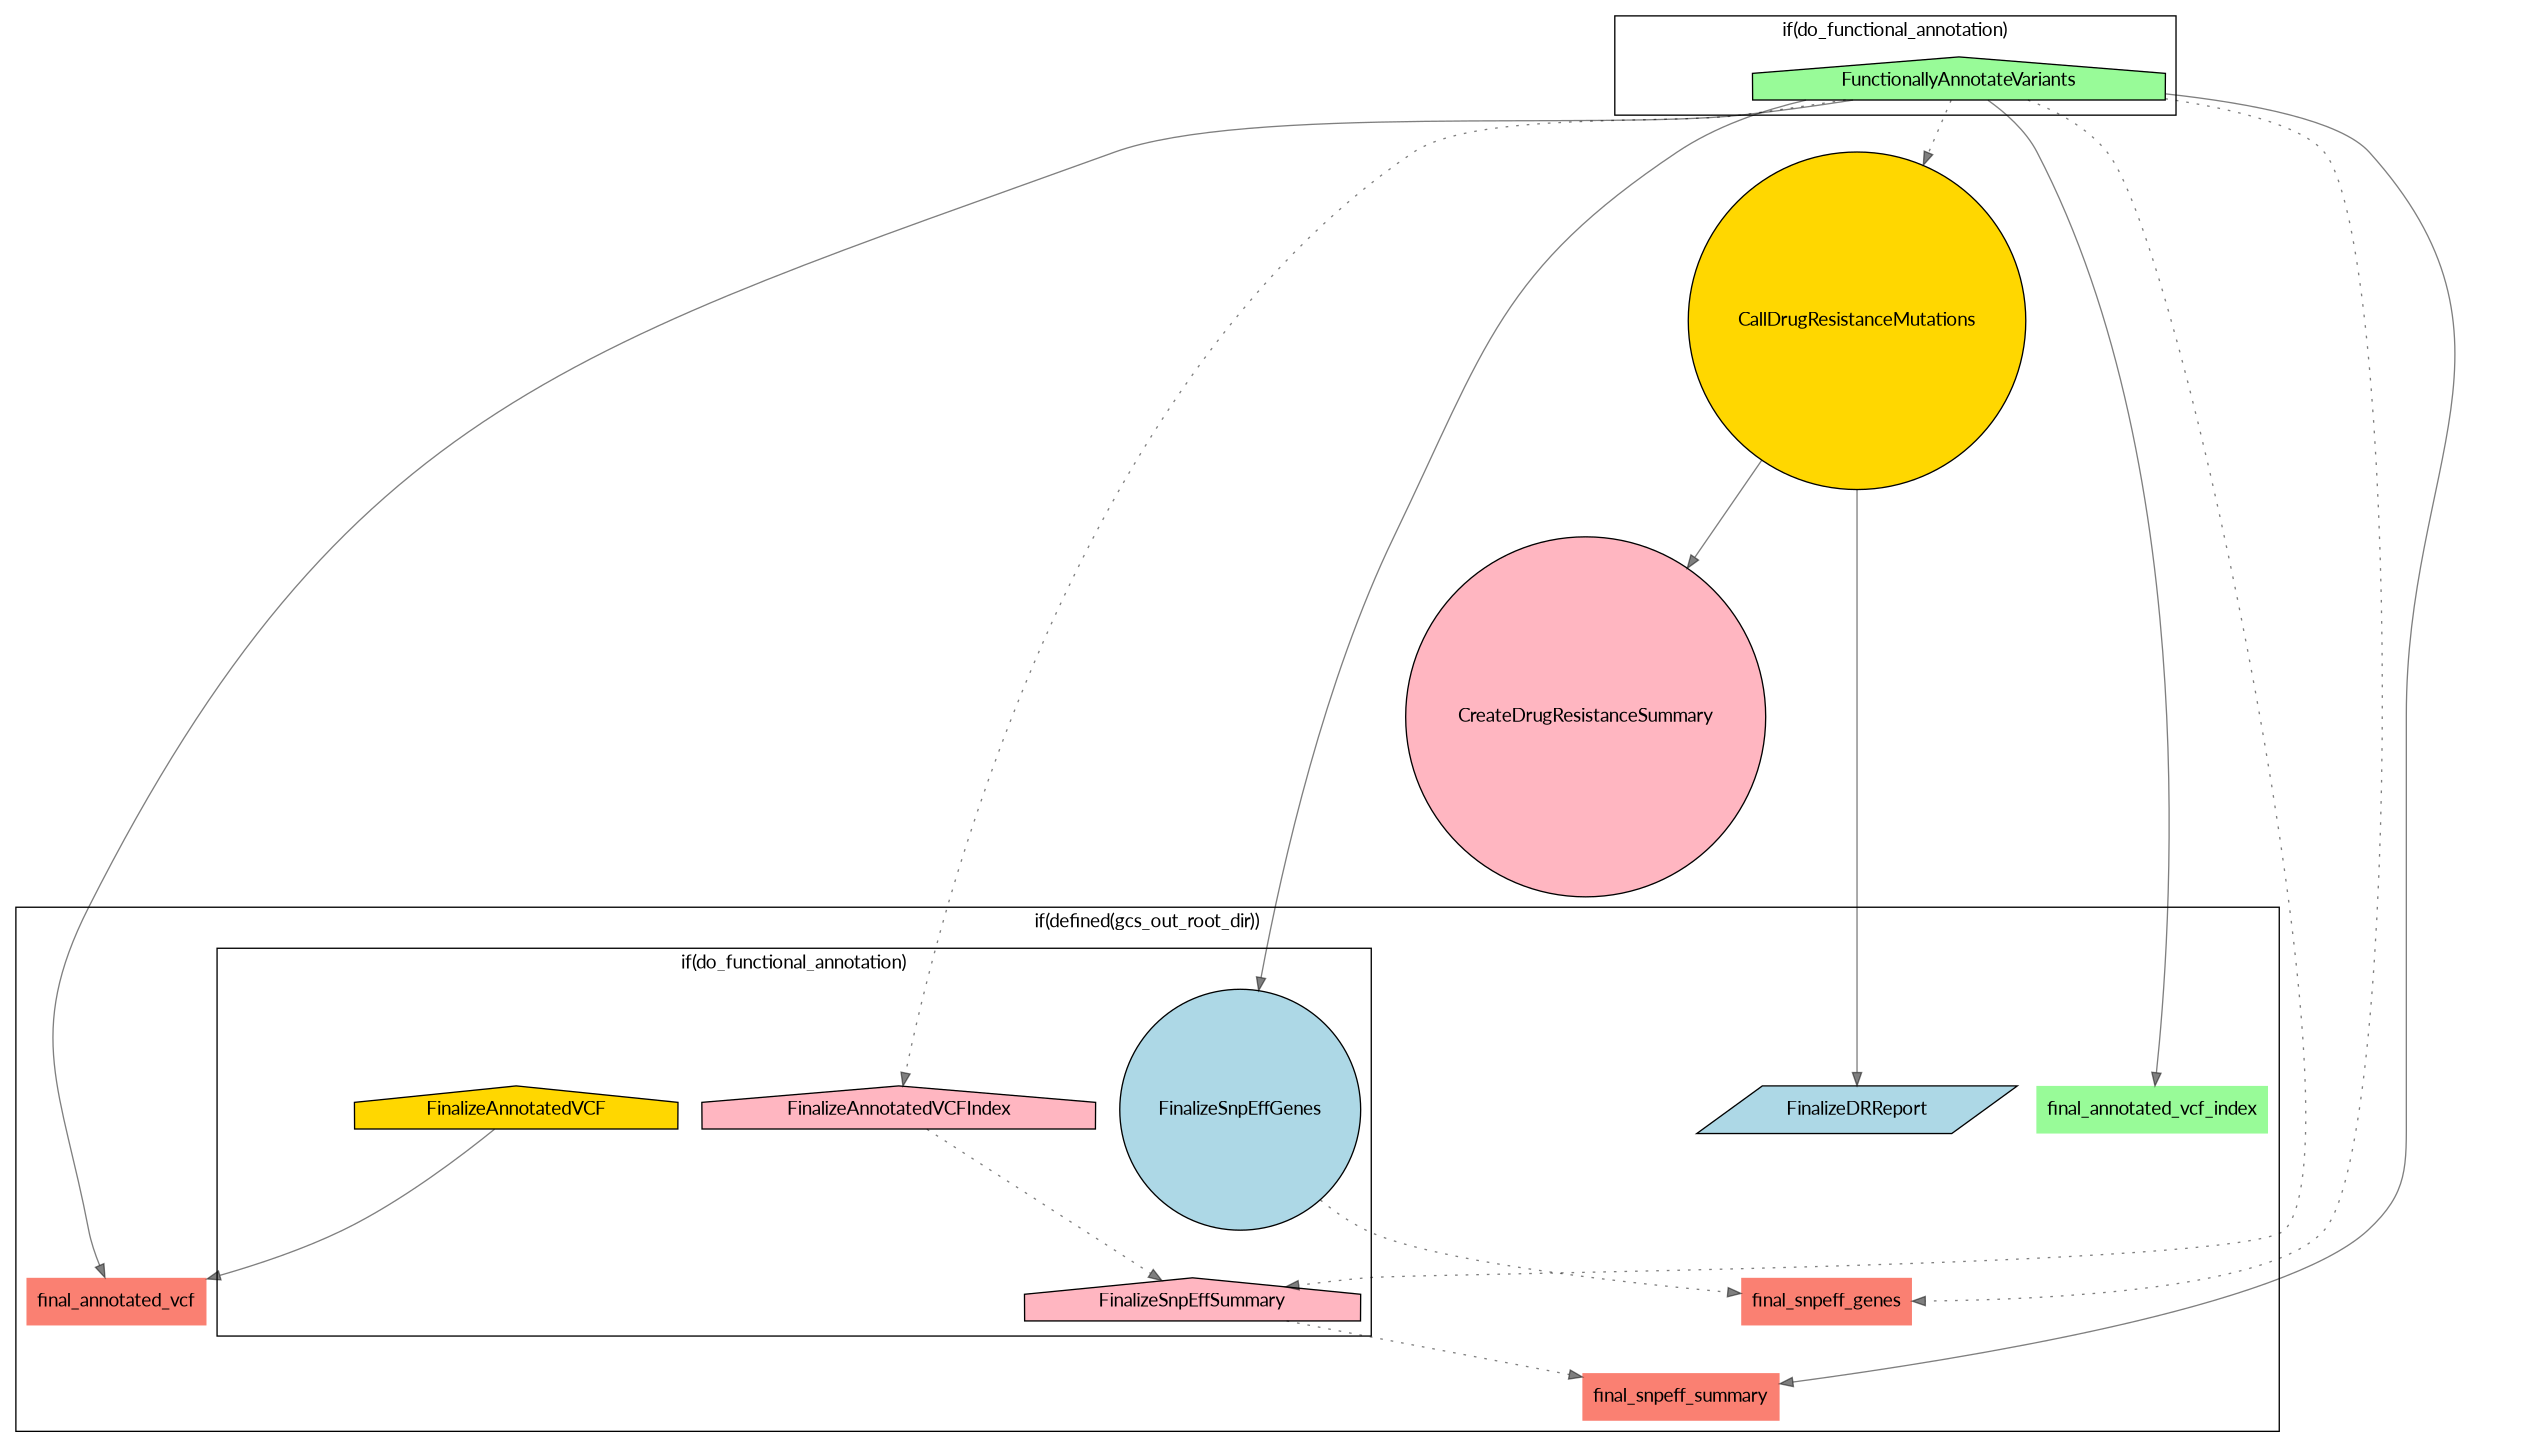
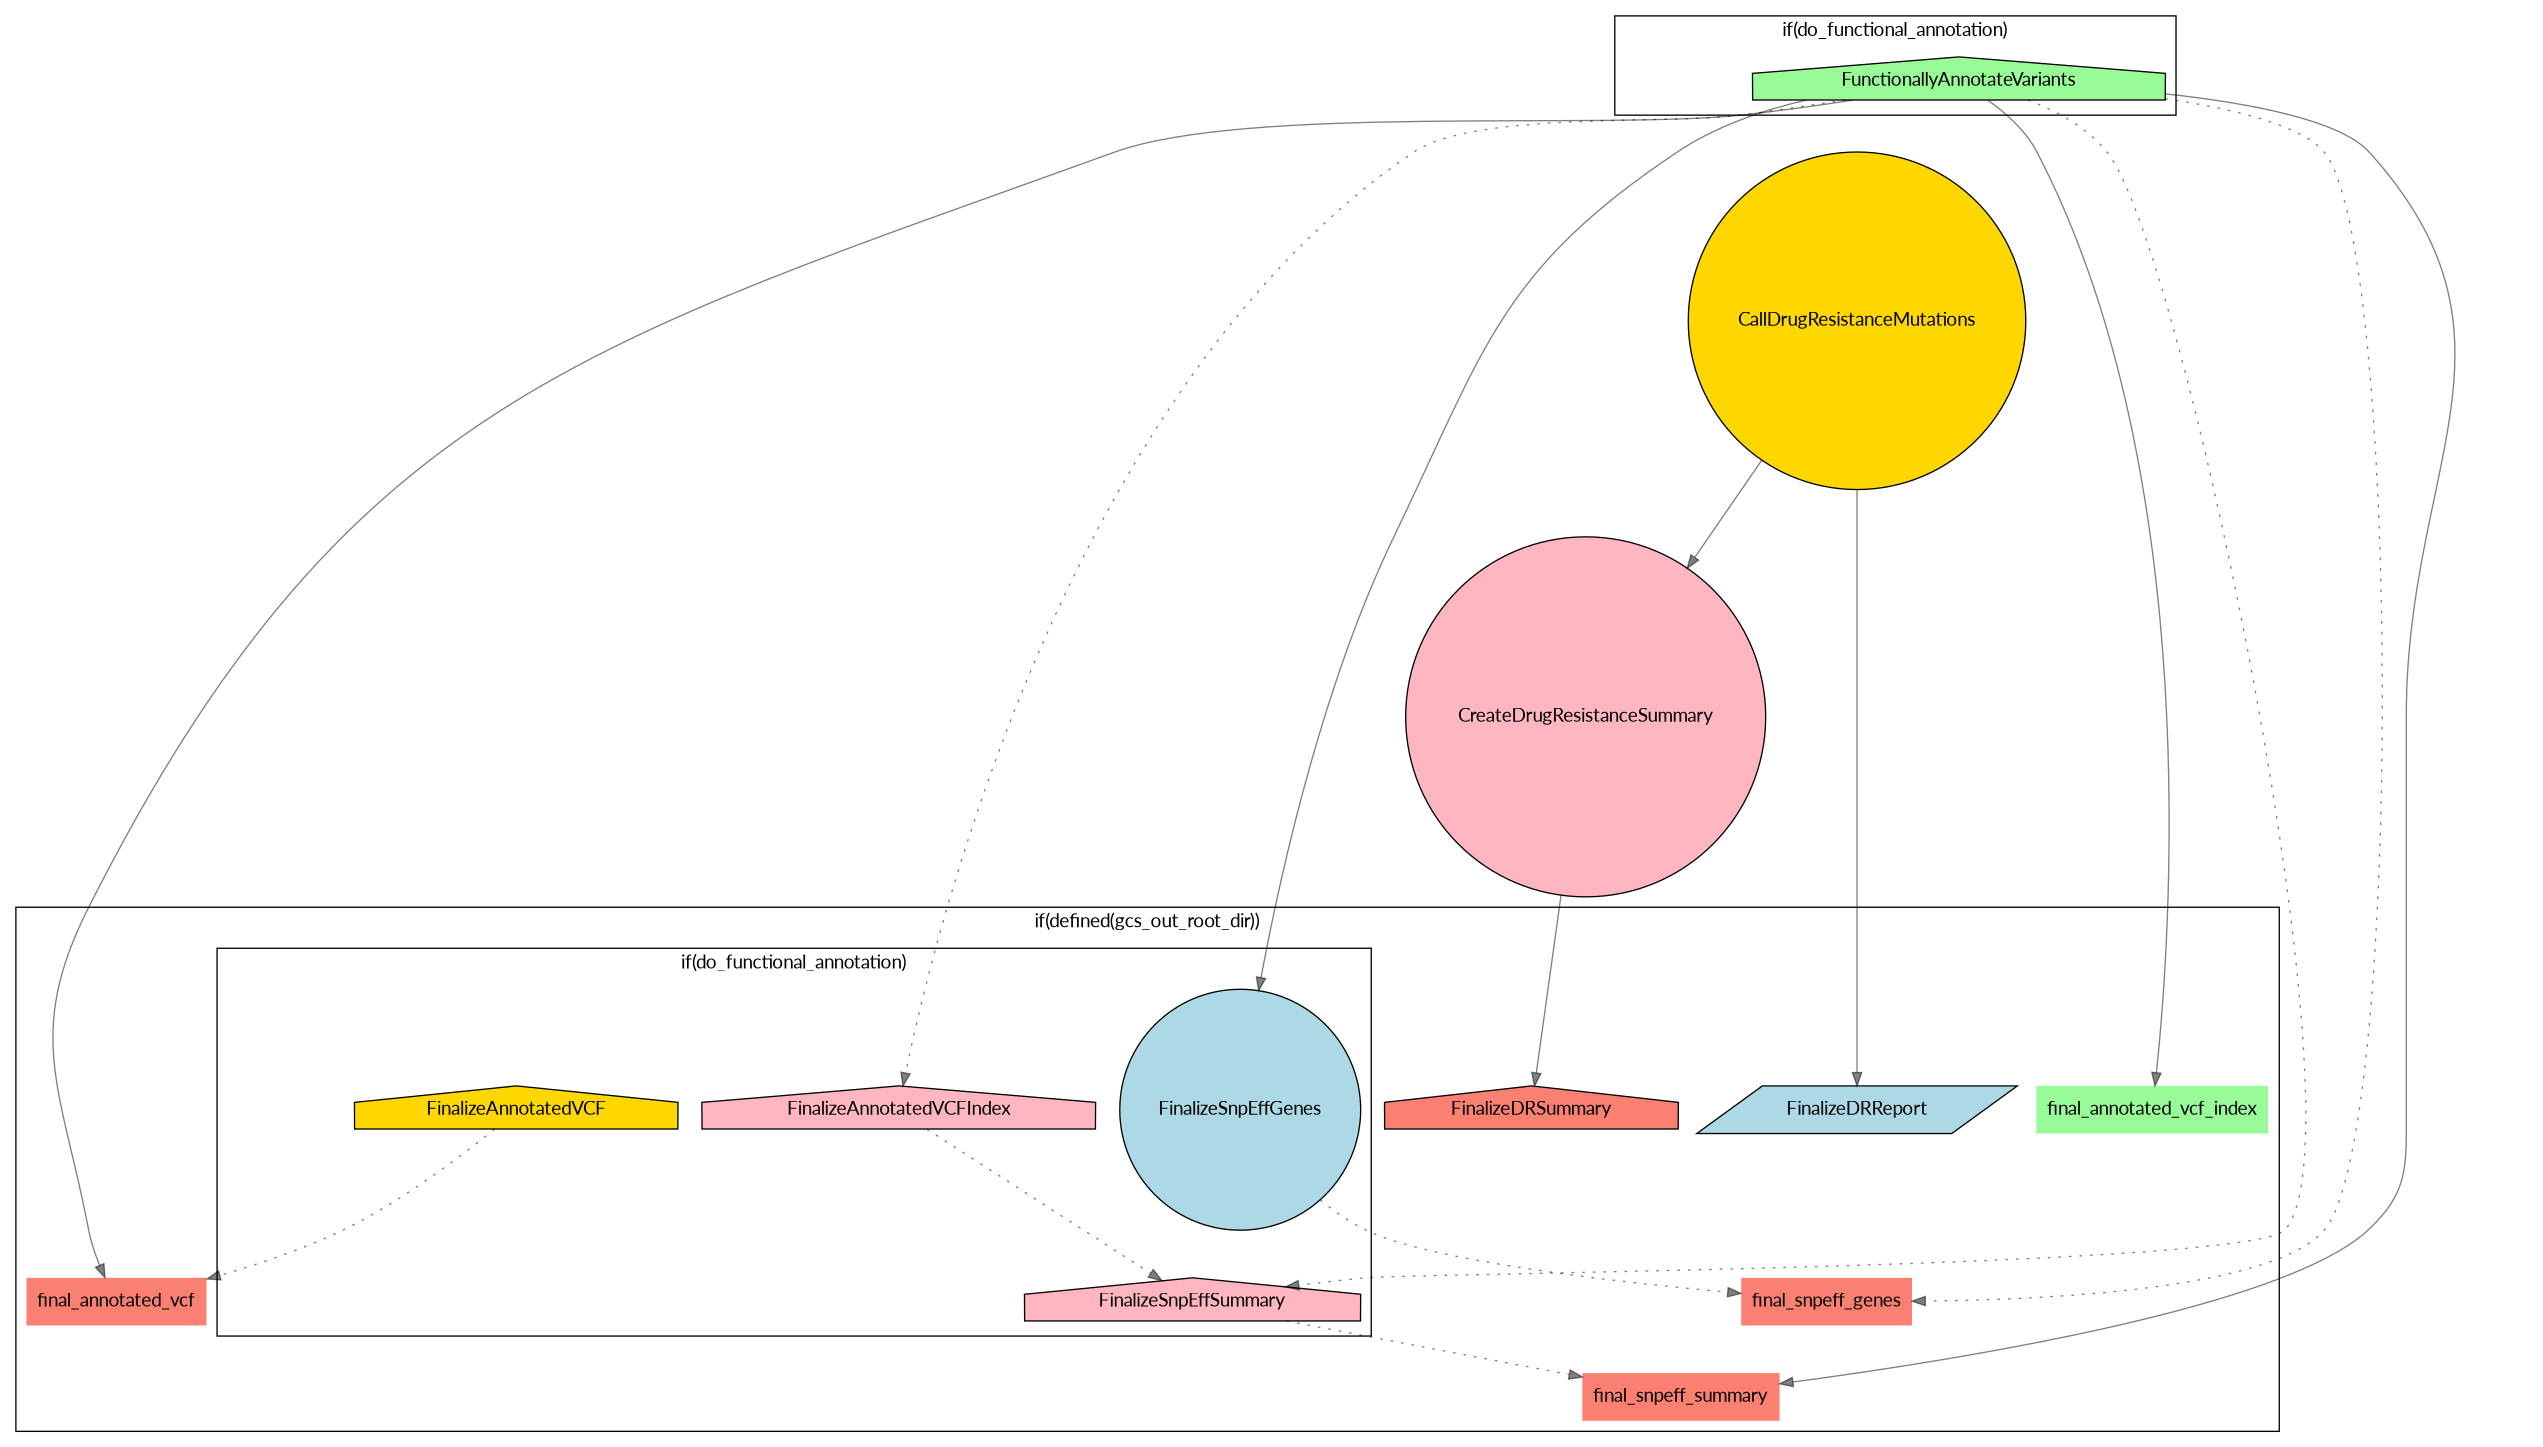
  digraph {
    compound=true
    fontname=Lato
    rankdir=TB
    node [fillcolor=salmon fontname=Lato shape=house style=filled]
    edge [color="#00000080" fontname=Lato style=solid]
    n1 [fillcolor=palegreen label=FunctionallyAnnotateVariants]
    "if-L43C5" [height=0 margin=0 style=invis width=0 fillcolor="" shape=""]
    n3 [fillcolor=gold label=FinalizeAnnotatedVCF]
    n4 [fillcolor=lightpink label=FinalizeAnnotatedVCFIndex]
    n5 [fillcolor=lightpink label=FinalizeSnpEffSummary]
    n6 [fillcolor=lightblue label=FinalizeSnpEffGenes shape=circle]
    "if-L72C9" [height=0 margin=0 style=invis width=0 fillcolor="" shape=""]
    n8 [fillcolor=lightblue label=FinalizeDRReport shape=parallelogram]
+   n9 [label=FinalizeDRSummary]
    n10 [label=final_annotated_vcf shape=plaintext]
    n11 [fillcolor=palegreen label=final_annotated_vcf_index shape=plaintext]
    n12 [label=final_snpeff_summary shape=plaintext]
    n13 [label=final_snpeff_genes shape=plaintext]
    "if-L62C5" [height=0 margin=0 style=invis width=0 fillcolor="" shape=""]
    n15 [fillcolor=gold label=CallDrugResistanceMutations shape=circle]
    n16 [fillcolor=lightpink label=CreateDrugResistanceSummary shape=circle]
    subgraph cluster_1 {
      label="if(do_functional_annotation)"
      rank=same
      n1
      "if-L43C5"
    }
    subgraph cluster_2 {
      label="if(defined(gcs_out_root_dir))"
      rank=same
      n8
+     n9
      n10
      n11
      n12
      n13
      "if-L62C5"
      subgraph cluster_3 {
        label="if(do_functional_annotation)"
        rank=same
        n3
        n4
        n5
        n6
        "if-L72C9"
      }
    }
    n1 -> n4 [style=dotted]
    n1 -> n5 [style=dotted]
    n1 -> n6
    n1 -> n10
    n1 -> n11
    n1 -> n12
    n1 -> n13 [style=dotted]
-   n1 -> n15 [style=dotted]
-   n3 -> n10
+   n3 -> n10 [style=dotted]
    n4 -> n5 [style=dotted]
    n5 -> n12 [style=dotted]
    n6 -> n13 [style=dotted]
    n15 -> n8
    n15 -> n16
+   n16 -> n9
  }
